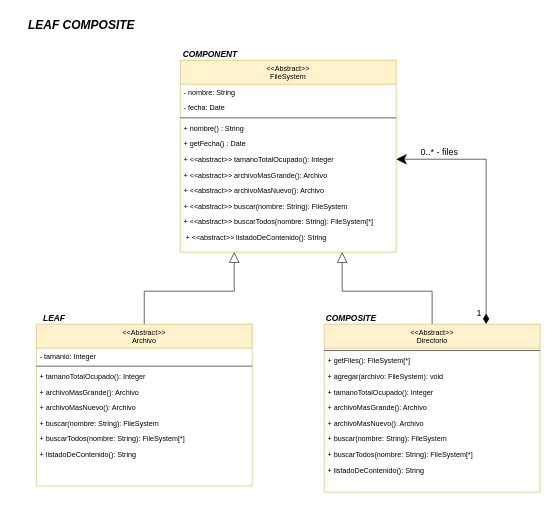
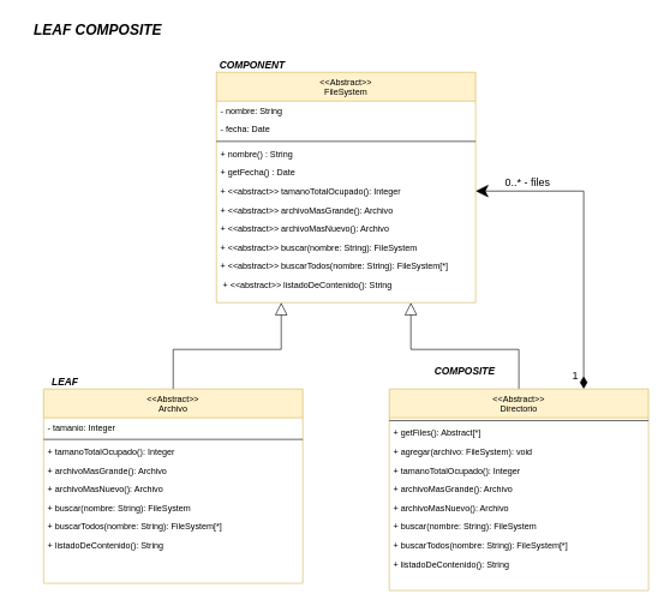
  <mxCell id="0" />
  <mxCell id="1" parent="0" />
  <mxCell id="2" value="&lt;&lt;Abstract&gt;&gt;&#10;FileSystem" style="swimlane;fontStyle=0;align=center;verticalAlign=top;childLayout=stackLayout;horizontal=1;startSize=40;horizontalStack=0;resizeParent=1;resizeLast=0;collapsible=1;marginBottom=0;rounded=0;shadow=0;strokeWidth=1;fillColor=#fff2cc;strokeColor=#d6b656;" vertex="1" parent="1"><mxGeometry x="300" y="100" width="360" height="320" as="geometry"><mxRectangle x="110" y="-20" width="160" height="26" as="alternateBounds" /></mxGeometry></mxCell>
  <mxCell id="3" value="- nombre: String" style="text;align=left;verticalAlign=top;spacingLeft=4;spacingRight=4;overflow=hidden;rotatable=0;points=[[0,0.5],[1,0.5]];portConstraint=eastwest;rounded=0;shadow=0;html=0;" vertex="1" parent="2"><mxGeometry y="40" width="360" height="26" as="geometry" /></mxCell>
  <mxCell id="4" value="- fecha: Date" style="text;align=left;verticalAlign=top;spacingLeft=4;spacingRight=4;overflow=hidden;rotatable=0;points=[[0,0.5],[1,0.5]];portConstraint=eastwest;" vertex="1" parent="2"><mxGeometry y="66" width="360" height="26" as="geometry" /></mxCell>
  <mxCell id="5" value="" style="line;html=1;strokeWidth=1;align=left;verticalAlign=middle;spacingTop=-1;spacingLeft=3;spacingRight=3;rotatable=0;labelPosition=right;points=[];portConstraint=eastwest;" vertex="1" parent="2"><mxGeometry y="92" width="360" height="8" as="geometry" /></mxCell>
  <mxCell id="6" value="+ nombre() : String&#10;" style="text;align=left;verticalAlign=top;spacingLeft=4;spacingRight=4;overflow=hidden;rotatable=0;points=[[0,0.5],[1,0.5]];portConstraint=eastwest;rounded=0;shadow=0;html=0;" vertex="1" parent="2"><mxGeometry y="100" width="360" height="26" as="geometry" /></mxCell>
  <mxCell id="7" value="+ getFecha() : Date" style="text;align=left;verticalAlign=top;spacingLeft=4;spacingRight=4;overflow=hidden;rotatable=0;points=[[0,0.5],[1,0.5]];portConstraint=eastwest;rounded=0;shadow=0;html=0;" vertex="1" parent="2"><mxGeometry y="126" width="360" height="26" as="geometry" /></mxCell>
  <mxCell id="8" value="+ &lt;&lt;abstract&gt;&gt; tamanoTotalOcupado(): Integer&#10;" style="text;align=left;verticalAlign=top;spacingLeft=4;spacingRight=4;overflow=hidden;rotatable=0;points=[[0,0.5],[1,0.5]];portConstraint=eastwest;rounded=0;shadow=0;html=0;" vertex="1" parent="2"><mxGeometry y="152" width="360" height="26" as="geometry" /></mxCell>
  <mxCell id="9" value="+ &lt;&lt;abstract&gt;&gt; archivoMasGrande(): Archivo" style="text;align=left;verticalAlign=top;spacingLeft=4;spacingRight=4;overflow=hidden;rotatable=0;points=[[0,0.5],[1,0.5]];portConstraint=eastwest;rounded=0;shadow=0;html=0;" vertex="1" parent="2"><mxGeometry y="178" width="360" height="26" as="geometry" /></mxCell>
  <mxCell id="10" value="+ &lt;&lt;abstract&gt;&gt; archivoMasNuevo(): Archivo" style="text;align=left;verticalAlign=top;spacingLeft=4;spacingRight=4;overflow=hidden;rotatable=0;points=[[0,0.5],[1,0.5]];portConstraint=eastwest;rounded=0;shadow=0;html=0;" vertex="1" parent="2"><mxGeometry y="204" width="360" height="26" as="geometry" /></mxCell>
  <mxCell id="11" value="+ &lt;&lt;abstract&gt;&gt; buscar(nombre: String): FileSystem" style="text;align=left;verticalAlign=top;spacingLeft=4;spacingRight=4;overflow=hidden;rotatable=0;points=[[0,0.5],[1,0.5]];portConstraint=eastwest;rounded=0;shadow=0;html=0;" vertex="1" parent="2"><mxGeometry y="230" width="360" height="26" as="geometry" /></mxCell>
  <mxCell id="12" value="+ &lt;&lt;abstract&gt;&gt; buscarTodos(nombre: String): FileSystem[*]" style="text;align=left;verticalAlign=top;spacingLeft=4;spacingRight=4;overflow=hidden;rotatable=0;points=[[0,0.5],[1,0.5]];portConstraint=eastwest;rounded=0;shadow=0;html=0;" vertex="1" parent="2"><mxGeometry y="256" width="360" height="26" as="geometry" /></mxCell>
  <mxCell id="13" style="edgeStyle=orthogonalEdgeStyle;rounded=0;orthogonalLoop=1;jettySize=auto;html=1;exitX=1;exitY=0.5;exitDx=0;exitDy=0;" edge="1" parent="2" source="3" target="3"><mxGeometry relative="1" as="geometry" /></mxCell>
  <mxCell id="14" value=" + &lt;&lt;abstract&gt;&gt; listadoDeContenido(): String" style="text;align=left;verticalAlign=top;spacingLeft=4;spacingRight=4;overflow=hidden;rotatable=0;points=[[0,0.5],[1,0.5]];portConstraint=eastwest;rounded=0;shadow=0;html=0;" vertex="1" parent="2"><mxGeometry y="282" width="360" height="26" as="geometry" /></mxCell>
  <mxCell id="15" style="edgeStyle=orthogonalEdgeStyle;rounded=0;orthogonalLoop=1;jettySize=auto;html=1;entryX=0.25;entryY=1;entryDx=0;entryDy=0;endArrow=block;endFill=0;endSize=15;startSize=15;" edge="1" parent="1" source="16" target="2"><mxGeometry relative="1" as="geometry" /></mxCell>
  <mxCell id="16" value="&lt;&lt;Abstract&gt;&gt;&#10;Archivo" style="swimlane;fontStyle=0;align=center;verticalAlign=top;childLayout=stackLayout;horizontal=1;startSize=40;horizontalStack=0;resizeParent=1;resizeLast=0;collapsible=1;marginBottom=0;rounded=0;shadow=0;strokeWidth=1;fillColor=#fff2cc;strokeColor=#d6b656;" vertex="1" parent="1"><mxGeometry x="60" y="540" width="360" height="270" as="geometry"><mxRectangle x="110" y="-20" width="160" height="26" as="alternateBounds" /></mxGeometry></mxCell>
  <mxCell id="17" value="- tamanio: Integer" style="text;align=left;verticalAlign=top;spacingLeft=4;spacingRight=4;overflow=hidden;rotatable=0;points=[[0,0.5],[1,0.5]];portConstraint=eastwest;rounded=0;shadow=0;html=0;" vertex="1" parent="16"><mxGeometry y="40" width="360" height="26" as="geometry" /></mxCell>
  <mxCell id="18" value="" style="line;html=1;strokeWidth=1;align=left;verticalAlign=middle;spacingTop=-1;spacingLeft=3;spacingRight=3;rotatable=0;labelPosition=right;points=[];portConstraint=eastwest;" vertex="1" parent="16"><mxGeometry y="66" width="360" height="8" as="geometry" /></mxCell>
  <mxCell id="19" value="+ tamanoTotalOcupado(): Integer&#10;" style="text;align=left;verticalAlign=top;spacingLeft=4;spacingRight=4;overflow=hidden;rotatable=0;points=[[0,0.5],[1,0.5]];portConstraint=eastwest;rounded=0;shadow=0;html=0;" vertex="1" parent="16"><mxGeometry y="74" width="360" height="26" as="geometry" /></mxCell>
  <mxCell id="20" value="+ archivoMasGrande(): Archivo" style="text;align=left;verticalAlign=top;spacingLeft=4;spacingRight=4;overflow=hidden;rotatable=0;points=[[0,0.5],[1,0.5]];portConstraint=eastwest;rounded=0;shadow=0;html=0;" vertex="1" parent="16"><mxGeometry y="100" width="360" height="26" as="geometry" /></mxCell>
  <mxCell id="21" value="+ archivoMasNuevo(): Archivo&#10;" style="text;align=left;verticalAlign=top;spacingLeft=4;spacingRight=4;overflow=hidden;rotatable=0;points=[[0,0.5],[1,0.5]];portConstraint=eastwest;rounded=0;shadow=0;html=0;" vertex="1" parent="16"><mxGeometry y="126" width="360" height="26" as="geometry" /></mxCell>
  <mxCell id="22" value="+ buscar(nombre: String): FileSystem" style="text;align=left;verticalAlign=top;spacingLeft=4;spacingRight=4;overflow=hidden;rotatable=0;points=[[0,0.5],[1,0.5]];portConstraint=eastwest;rounded=0;shadow=0;html=0;" vertex="1" parent="16"><mxGeometry y="152" width="360" height="26" as="geometry" /></mxCell>
  <mxCell id="23" value="+ buscarTodos(nombre: String): FileSystem[*]" style="text;align=left;verticalAlign=top;spacingLeft=4;spacingRight=4;overflow=hidden;rotatable=0;points=[[0,0.5],[1,0.5]];portConstraint=eastwest;rounded=0;shadow=0;html=0;" vertex="1" parent="16"><mxGeometry y="178" width="360" height="26" as="geometry" /></mxCell>
  <mxCell id="24" value="+ listadoDeContenido(): String" style="text;align=left;verticalAlign=top;spacingLeft=4;spacingRight=4;overflow=hidden;rotatable=0;points=[[0,0.5],[1,0.5]];portConstraint=eastwest;rounded=0;shadow=0;html=0;" vertex="1" parent="16"><mxGeometry y="204" width="360" height="26" as="geometry" /></mxCell>
  <mxCell id="25" style="edgeStyle=orthogonalEdgeStyle;rounded=0;orthogonalLoop=1;jettySize=auto;html=1;exitX=1;exitY=0.5;exitDx=0;exitDy=0;" edge="1" parent="16" source="17" target="17"><mxGeometry relative="1" as="geometry" /></mxCell>
  <mxCell id="26" style="edgeStyle=orthogonalEdgeStyle;rounded=0;orthogonalLoop=1;jettySize=auto;html=1;entryX=0.75;entryY=1;entryDx=0;entryDy=0;endArrow=block;endFill=0;startSize=15;targetPerimeterSpacing=-1;endSize=15;" edge="1" parent="1" source="28" target="2"><mxGeometry relative="1" as="geometry" /></mxCell>
  <mxCell id="27" style="edgeStyle=orthogonalEdgeStyle;rounded=0;orthogonalLoop=1;jettySize=auto;html=1;exitX=0.75;exitY=0;exitDx=0;exitDy=0;entryX=1;entryY=0.5;entryDx=0;entryDy=0;endSize=15;startSize=15;startArrow=diamondThin;startFill=1;" edge="1" parent="1" source="28" target="8"><mxGeometry relative="1" as="geometry" /></mxCell>
  <mxCell id="28" value="&lt;&lt;Abstract&gt;&gt;&#10;Directorio" style="swimlane;fontStyle=0;align=center;verticalAlign=top;childLayout=stackLayout;horizontal=1;startSize=40;horizontalStack=0;resizeParent=1;resizeLast=0;collapsible=1;marginBottom=0;rounded=0;shadow=0;strokeWidth=1;fillColor=#fff2cc;strokeColor=#d6b656;" vertex="1" parent="1"><mxGeometry x="540" y="540" width="360" height="280" as="geometry"><mxRectangle x="110" y="-20" width="160" height="26" as="alternateBounds" /></mxGeometry></mxCell>
  <mxCell id="29" value="" style="line;html=1;strokeWidth=1;align=left;verticalAlign=middle;spacingTop=-1;spacingLeft=3;spacingRight=3;rotatable=0;labelPosition=right;points=[];portConstraint=eastwest;" vertex="1" parent="28"><mxGeometry y="40" width="360" height="8" as="geometry" /></mxCell>
- <mxCell id="30" value="+ getFiles(): FileSystem[*]&#10;" style="text;align=left;verticalAlign=top;spacingLeft=4;spacingRight=4;overflow=hidden;rotatable=0;points=[[0,0.5],[1,0.5]];portConstraint=eastwest;rounded=0;shadow=0;html=0;" vertex="1" parent="28"><mxGeometry y="48" width="360" height="26" as="geometry" /></mxCell>
+ <mxCell id="30" value="+ getFiles(): Abstract[*]&#10;" style="text;align=left;verticalAlign=top;spacingLeft=4;spacingRight=4;overflow=hidden;rotatable=0;points=[[0,0.5],[1,0.5]];portConstraint=eastwest;rounded=0;shadow=0;html=0;" vertex="1" parent="28"><mxGeometry y="48" width="360" height="26" as="geometry" /></mxCell>
  <mxCell id="31" value="+ agregar(archivo: FileSystem): void" style="text;align=left;verticalAlign=top;spacingLeft=4;spacingRight=4;overflow=hidden;rotatable=0;points=[[0,0.5],[1,0.5]];portConstraint=eastwest;rounded=0;shadow=0;html=0;" vertex="1" parent="28"><mxGeometry y="74" width="360" height="26" as="geometry" /></mxCell>
  <mxCell id="32" value="+ tamanoTotalOcupado(): Integer&#10;" style="text;align=left;verticalAlign=top;spacingLeft=4;spacingRight=4;overflow=hidden;rotatable=0;points=[[0,0.5],[1,0.5]];portConstraint=eastwest;rounded=0;shadow=0;html=0;" vertex="1" parent="28"><mxGeometry y="100" width="360" height="26" as="geometry" /></mxCell>
  <mxCell id="33" value="+ archivoMasGrande(): Archivo" style="text;align=left;verticalAlign=top;spacingLeft=4;spacingRight=4;overflow=hidden;rotatable=0;points=[[0,0.5],[1,0.5]];portConstraint=eastwest;rounded=0;shadow=0;html=0;" vertex="1" parent="28"><mxGeometry y="126" width="360" height="26" as="geometry" /></mxCell>
  <mxCell id="34" value="+ archivoMasNuevo(): Archivo" style="text;align=left;verticalAlign=top;spacingLeft=4;spacingRight=4;overflow=hidden;rotatable=0;points=[[0,0.5],[1,0.5]];portConstraint=eastwest;rounded=0;shadow=0;html=0;" vertex="1" parent="28"><mxGeometry y="152" width="360" height="26" as="geometry" /></mxCell>
  <mxCell id="35" value="+ buscar(nombre: String): FileSystem" style="text;align=left;verticalAlign=top;spacingLeft=4;spacingRight=4;overflow=hidden;rotatable=0;points=[[0,0.5],[1,0.5]];portConstraint=eastwest;rounded=0;shadow=0;html=0;" vertex="1" parent="28"><mxGeometry y="178" width="360" height="26" as="geometry" /></mxCell>
  <mxCell id="36" value="+ buscarTodos(nombre: String): FileSystem[*]" style="text;align=left;verticalAlign=top;spacingLeft=4;spacingRight=4;overflow=hidden;rotatable=0;points=[[0,0.5],[1,0.5]];portConstraint=eastwest;rounded=0;shadow=0;html=0;" vertex="1" parent="28"><mxGeometry y="204" width="360" height="26" as="geometry" /></mxCell>
  <mxCell id="37" style="edgeStyle=orthogonalEdgeStyle;rounded=0;orthogonalLoop=1;jettySize=auto;html=1;exitX=1;exitY=0.5;exitDx=0;exitDy=0;" edge="1" parent="28"><mxGeometry relative="1" as="geometry"><mxPoint x="360" y="53.0" as="sourcePoint" /><mxPoint x="360" y="53.0" as="targetPoint" /></mxGeometry></mxCell>
  <mxCell id="38" value="+ listadoDeContenido(): String" style="text;align=left;verticalAlign=top;spacingLeft=4;spacingRight=4;overflow=hidden;rotatable=0;points=[[0,0.5],[1,0.5]];portConstraint=eastwest;rounded=0;shadow=0;html=0;" vertex="1" parent="28"><mxGeometry y="230" width="360" height="26" as="geometry" /></mxCell>
  <mxCell id="39" value="&lt;b style=&quot;&quot;&gt;&lt;i&gt;&lt;font style=&quot;font-size: 20px;&quot;&gt;LEAF COMPOSITE&lt;/font&gt;&lt;/i&gt;&lt;/b&gt;" style="text;html=1;align=center;verticalAlign=middle;resizable=0;points=[];autosize=1;strokeColor=none;fillColor=none;" vertex="1" parent="1"><mxGeometry x="20" y="20" width="230" height="40" as="geometry" /></mxCell>
  <mxCell id="40" value="&lt;i&gt;&lt;b&gt;&lt;font style=&quot;font-size: 14px;&quot;&gt;COMPONENT&lt;/font&gt;&lt;/b&gt;&lt;/i&gt;" style="text;html=1;align=center;verticalAlign=middle;whiteSpace=wrap;rounded=0;" vertex="1" parent="1"><mxGeometry x="300" y="80" width="100" height="20" as="geometry" /></mxCell>
  <mxCell id="41" value="&lt;b&gt;&lt;i&gt;&lt;font style=&quot;font-size: 14px;&quot;&gt;LEAF&lt;/font&gt;&lt;/i&gt;&lt;/b&gt;" style="text;html=1;align=center;verticalAlign=middle;whiteSpace=wrap;rounded=0;" vertex="1" parent="1"><mxGeometry x="65" y="520" width="50" height="20" as="geometry" /></mxCell>
- <mxCell id="42" value="&lt;font style=&quot;font-size: 14px;&quot;&gt;&lt;b&gt;&lt;i&gt;COMPOSITE&lt;/i&gt;&lt;/b&gt;&lt;/font&gt;" style="text;html=1;align=center;verticalAlign=middle;whiteSpace=wrap;rounded=0;" vertex="1" parent="1"><mxGeometry x="540" y="520" width="90" height="20" as="geometry" /></mxCell>
+ <mxCell id="42" value="&lt;font style=&quot;font-size: 14px;&quot;&gt;&lt;b&gt;&lt;i&gt;COMPOSITE&lt;/i&gt;&lt;/b&gt;&lt;/font&gt;" style="text;html=1;align=center;verticalAlign=middle;whiteSpace=wrap;rounded=0;" vertex="1" parent="1"><mxGeometry x="600" y="505" width="90" height="20" as="geometry" /></mxCell>
  <mxCell id="43" value="&lt;font style=&quot;font-size: 15px;&quot;&gt;&lt;font style=&quot;font-size: 15px;&quot;&gt;0..*&lt;/font&gt;&lt;span style=&quot;&quot;&gt;&amp;nbsp;- files&lt;/span&gt;&lt;/font&gt;" style="edgeLabel;html=1;align=center;verticalAlign=middle;resizable=0;points=[];" connectable="0" vertex="1" parent="1"><mxGeometry x="730" y="250" as="geometry"><mxPoint x="1" y="1" as="offset" /></mxGeometry></mxCell>
  <mxCell id="44" value="&lt;span style=&quot;font-size: 15px;&quot;&gt;1&lt;/span&gt;" style="edgeLabel;html=1;align=center;verticalAlign=middle;resizable=0;points=[];" connectable="0" vertex="1" parent="1"><mxGeometry x="769" y="300" as="geometry"><mxPoint x="28" y="220" as="offset" /></mxGeometry></mxCell>
